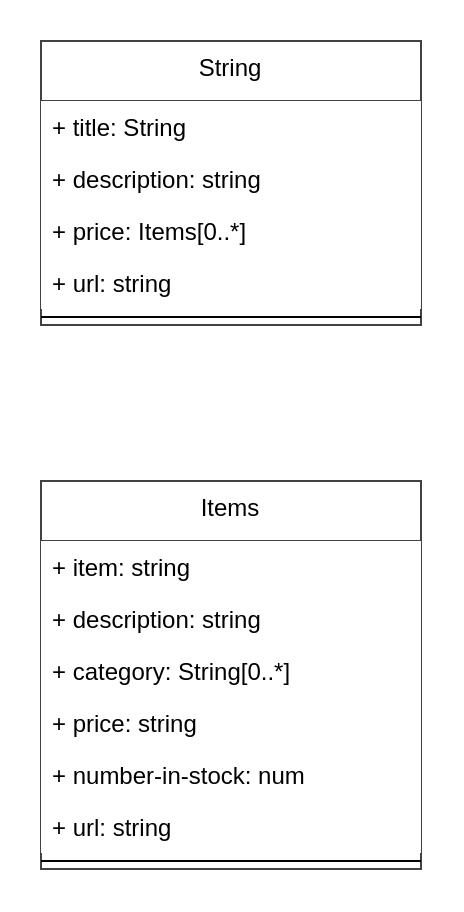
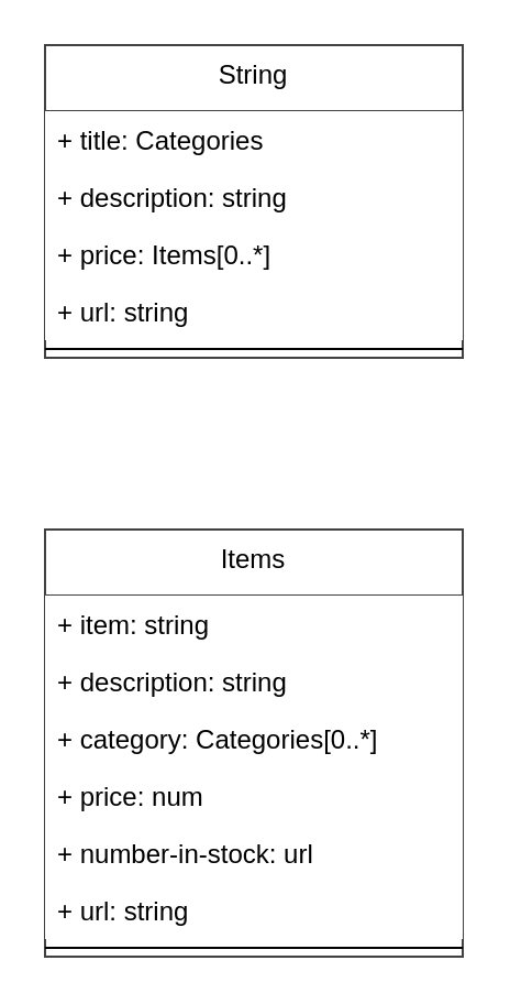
  <mxCell id="0" />
  <mxCell id="1" parent="0" />
  <mxCell id="2" value="" style="edgeStyle=orthogonalEdgeStyle;rounded=0;orthogonalLoop=1;jettySize=auto;html=1;verticalAlign=middle;shape=link;strokeColor=#FFFFFF;" parent="1" source="3" target="9" edge="1"><mxGeometry relative="1" as="geometry" /></mxCell>
  <mxCell id="3" value="&lt;div&gt;String&lt;/div&gt;&lt;div&gt;&lt;br&gt;&lt;/div&gt;" style="swimlane;fontStyle=0;align=center;verticalAlign=top;childLayout=stackLayout;horizontal=1;startSize=30;horizontalStack=0;resizeParent=1;resizeParentMax=0;resizeLast=0;collapsible=0;marginBottom=0;html=1;whiteSpace=wrap;strokeColor=#424242;swimlaneLine=1;rounded=0;glass=0;shadow=0;" parent="1" vertex="1"><mxGeometry x="20" y="20" width="190" height="142" as="geometry" /></mxCell>
- <mxCell id="4" value="+ title: String" style="text;align=left;verticalAlign=top;spacingLeft=4;spacingRight=4;overflow=hidden;rotatable=0;points=[[0,0.5],[1,0.5]];portConstraint=eastwest;whiteSpace=wrap;html=1;fillColor=default;" parent="3" vertex="1"><mxGeometry y="30" width="190" height="26" as="geometry" /></mxCell>
+ <mxCell id="4" value="+ title: Categories" style="text;align=left;verticalAlign=top;spacingLeft=4;spacingRight=4;overflow=hidden;rotatable=0;points=[[0,0.5],[1,0.5]];portConstraint=eastwest;whiteSpace=wrap;html=1;fillColor=default;" parent="3" vertex="1"><mxGeometry y="30" width="190" height="26" as="geometry" /></mxCell>
  <mxCell id="5" value="+ description: string" style="text;align=left;verticalAlign=top;spacingLeft=4;spacingRight=4;overflow=hidden;rotatable=0;points=[[0,0.5],[1,0.5]];portConstraint=eastwest;whiteSpace=wrap;html=1;fillColor=default;" parent="3" vertex="1"><mxGeometry y="56" width="190" height="26" as="geometry" /></mxCell>
  <mxCell id="6" value="+ price: Items[0..*]" style="text;align=left;verticalAlign=top;spacingLeft=4;spacingRight=4;overflow=hidden;rotatable=0;points=[[0,0.5],[1,0.5]];portConstraint=eastwest;whiteSpace=wrap;html=1;fillColor=default;" parent="3" vertex="1"><mxGeometry y="82" width="190" height="26" as="geometry" /></mxCell>
  <mxCell id="7" value="+ url: string" style="text;align=left;verticalAlign=top;spacingLeft=4;spacingRight=4;overflow=hidden;rotatable=0;points=[[0,0.5],[1,0.5]];portConstraint=eastwest;whiteSpace=wrap;html=1;fillColor=default;" parent="3" vertex="1"><mxGeometry y="108" width="190" height="26" as="geometry" /></mxCell>
  <mxCell id="8" value="" style="line;strokeWidth=1;fillColor=none;align=left;verticalAlign=middle;spacingTop=-1;spacingLeft=3;spacingRight=3;rotatable=0;labelPosition=right;points=[];portConstraint=eastwest;" parent="3" vertex="1"><mxGeometry y="134" width="190" height="8" as="geometry" /></mxCell>
  <mxCell id="9" value="Items" style="swimlane;fontStyle=0;align=center;verticalAlign=top;childLayout=stackLayout;horizontal=1;startSize=30;horizontalStack=0;resizeParent=1;resizeParentMax=0;resizeLast=0;collapsible=0;marginBottom=0;html=1;whiteSpace=wrap;strokeColor=#424242;" parent="1" vertex="1"><mxGeometry x="20" y="240" width="190" height="194" as="geometry" /></mxCell>
  <mxCell id="10" value="+ item: string " style="text;strokeColor=none;fillColor=default;align=left;verticalAlign=top;spacingLeft=4;spacingRight=4;overflow=hidden;rotatable=0;points=[[0,0.5],[1,0.5]];portConstraint=eastwest;whiteSpace=wrap;html=1;" parent="9" vertex="1"><mxGeometry y="30" width="190" height="26" as="geometry" /></mxCell>
  <mxCell id="11" value="+ description: string" style="text;strokeColor=none;fillColor=default;align=left;verticalAlign=top;spacingLeft=4;spacingRight=4;overflow=hidden;rotatable=0;points=[[0,0.5],[1,0.5]];portConstraint=eastwest;whiteSpace=wrap;html=1;" parent="9" vertex="1"><mxGeometry y="56" width="190" height="26" as="geometry" /></mxCell>
- <mxCell id="12" value="+ category: String[0..*]" style="text;strokeColor=none;fillColor=default;align=left;verticalAlign=top;spacingLeft=4;spacingRight=4;overflow=hidden;rotatable=0;points=[[0,0.5],[1,0.5]];portConstraint=eastwest;whiteSpace=wrap;html=1;" parent="9" vertex="1"><mxGeometry y="82" width="190" height="26" as="geometry" /></mxCell>
- <mxCell id="13" value="+ price: string" style="text;strokeColor=none;fillColor=default;align=left;verticalAlign=top;spacingLeft=4;spacingRight=4;overflow=hidden;rotatable=0;points=[[0,0.5],[1,0.5]];portConstraint=eastwest;whiteSpace=wrap;html=1;" parent="9" vertex="1"><mxGeometry y="108" width="190" height="26" as="geometry" /></mxCell>
- <mxCell id="14" value="+ number-in-stock: num" style="text;strokeColor=none;fillColor=default;align=left;verticalAlign=top;spacingLeft=4;spacingRight=4;overflow=hidden;rotatable=0;points=[[0,0.5],[1,0.5]];portConstraint=eastwest;whiteSpace=wrap;html=1;" parent="9" vertex="1"><mxGeometry y="134" width="190" height="26" as="geometry" /></mxCell>
+ <mxCell id="12" value="+ category: Categories[0..*]" style="text;strokeColor=none;fillColor=default;align=left;verticalAlign=top;spacingLeft=4;spacingRight=4;overflow=hidden;rotatable=0;points=[[0,0.5],[1,0.5]];portConstraint=eastwest;whiteSpace=wrap;html=1;" parent="9" vertex="1"><mxGeometry y="82" width="190" height="26" as="geometry" /></mxCell>
+ <mxCell id="13" value="+ price: num" style="text;strokeColor=none;fillColor=default;align=left;verticalAlign=top;spacingLeft=4;spacingRight=4;overflow=hidden;rotatable=0;points=[[0,0.5],[1,0.5]];portConstraint=eastwest;whiteSpace=wrap;html=1;" parent="9" vertex="1"><mxGeometry y="108" width="190" height="26" as="geometry" /></mxCell>
+ <mxCell id="14" value="+ number-in-stock: url" style="text;strokeColor=none;fillColor=default;align=left;verticalAlign=top;spacingLeft=4;spacingRight=4;overflow=hidden;rotatable=0;points=[[0,0.5],[1,0.5]];portConstraint=eastwest;whiteSpace=wrap;html=1;" parent="9" vertex="1"><mxGeometry y="134" width="190" height="26" as="geometry" /></mxCell>
  <mxCell id="15" value="+ url: string" style="text;strokeColor=none;fillColor=default;align=left;verticalAlign=top;spacingLeft=4;spacingRight=4;overflow=hidden;rotatable=0;points=[[0,0.5],[1,0.5]];portConstraint=eastwest;whiteSpace=wrap;html=1;" parent="9" vertex="1"><mxGeometry y="160" width="190" height="26" as="geometry" /></mxCell>
  <mxCell id="16" value="" style="line;strokeWidth=1;fillColor=none;align=left;verticalAlign=middle;spacingTop=-1;spacingLeft=3;spacingRight=3;rotatable=0;labelPosition=right;points=[];portConstraint=eastwest;" parent="9" vertex="1"><mxGeometry y="186" width="190" height="8" as="geometry" /></mxCell>
